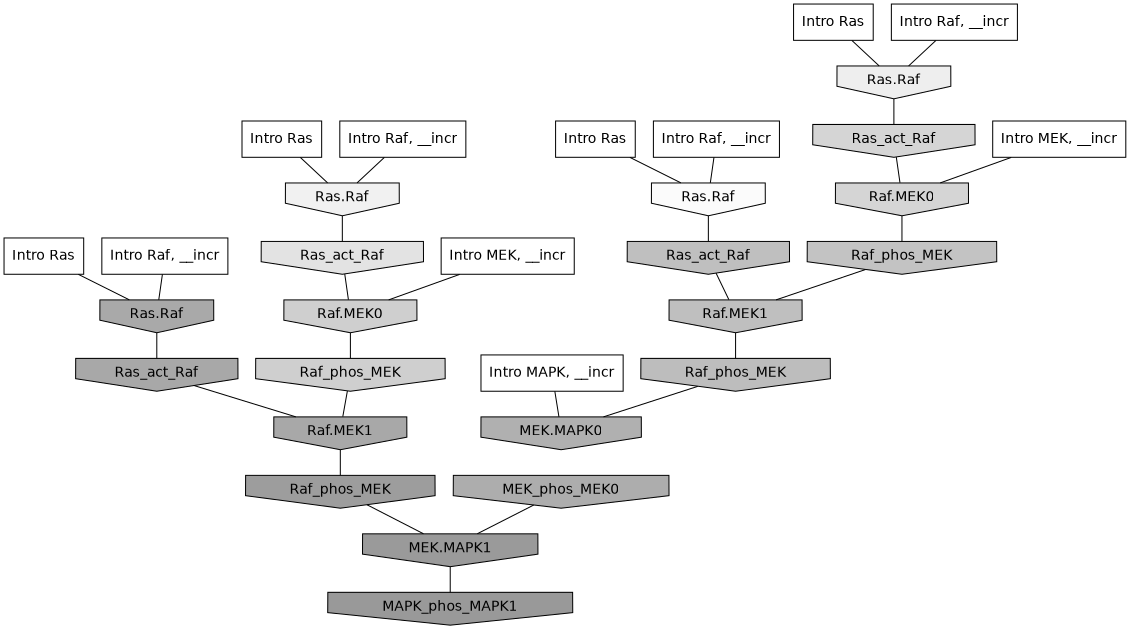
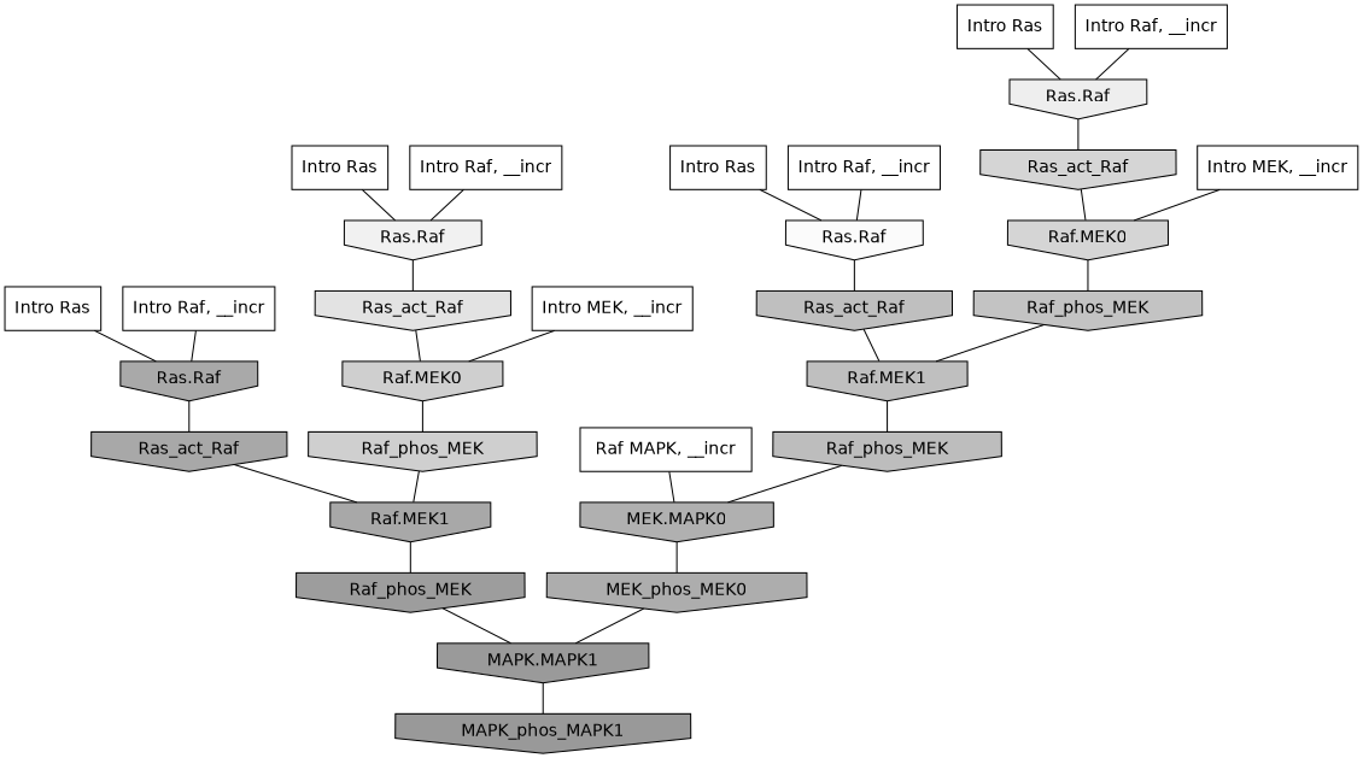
  digraph {
    fontname="DejaVu Sans"
    rankdir=TB
    ranksep=0.30
    node [fillcolor="0.000 0.000 1.000" fontname="DejaVu Sans" shape=invhouse style=filled]
    edge [color="0.000 0.000 0.000" dir=none fontname="DejaVu Sans"]
    n1 [label="Intro Ras" shape=rectangle]
    n2 [fillcolor="0.000 0.000 0.661" label="Ras.Raf"]
    n3 [fillcolor="0.000 0.000 0.660" label=Ras_act_Raf]
    n4 [label="Intro Ras" shape=rectangle]
    n5 [fillcolor="0.000 0.000 0.943" label="Ras.Raf"]
    n6 [fillcolor="0.000 0.000 0.887" label=Ras_act_Raf]
    n7 [label="Intro Ras" shape=rectangle]
    n8 [fillcolor="0.000 0.000 0.932" label="Ras.Raf"]
    n9 [fillcolor="0.000 0.000 0.835" label=Ras_act_Raf]
    n10 [label="Intro Ras" shape=rectangle]
    n11 [fillcolor="0.000 0.000 0.983" label="Ras.Raf"]
    n12 [fillcolor="0.000 0.000 0.748" label=Ras_act_Raf]
    n13 [label="Intro Raf, __incr" shape=rectangle]
    n14 [label="Intro Raf, __incr" shape=rectangle]
    n15 [label="Intro Raf, __incr" shape=rectangle]
    n16 [label="Intro Raf, __incr" shape=rectangle]
    n17 [label="Intro MEK, __incr" shape=rectangle]
    n18 [fillcolor="0.000 0.000 0.835" label="Raf.MEK0"]
    n19 [fillcolor="0.000 0.000 0.765" label=Raf_phos_MEK]
    n20 [label="Intro MEK, __incr" shape=rectangle]
    n21 [fillcolor="0.000 0.000 0.809" label="Raf.MEK0"]
    n22 [fillcolor="0.000 0.000 0.809" label=Raf_phos_MEK]
-   n23 [label="Intro MAPK, __incr" shape=rectangle]
+   n23 [label="Raf MAPK, __incr" shape=rectangle]
    n24 [fillcolor="0.000 0.000 0.688" label="MEK.MAPK0"]
    n25 [fillcolor="0.000 0.000 0.678" label=MEK_phos_MEK0]
    n26 [fillcolor="0.000 0.000 0.748" label="Raf.MEK1"]
    n27 [fillcolor="0.000 0.000 0.659" label="Raf.MEK1"]
    n28 [fillcolor="0.000 0.000 0.614" label=Raf_phos_MEK]
    n29 [fillcolor="0.000 0.000 0.740" label=Raf_phos_MEK]
-   n30 [fillcolor="0.000 0.000 0.604" label="MEK.MAPK1"]
+   n30 [fillcolor="0.000 0.000 0.604" label="MAPK.MAPK1"]
    n31 [fillcolor="0.000 0.000 0.600" label=MAPK_phos_MAPK1]
    n1 -> n2
    n2 -> n3
    n3 -> n27
    n4 -> n5
    n5 -> n6
    n6 -> n21
    n7 -> n8
    n8 -> n9
    n9 -> n18
    n10 -> n11
    n11 -> n12
    n12 -> n26
    n13 -> n5
    n14 -> n11
    n15 -> n8
    n16 -> n2
    n17 -> n18
    n18 -> n19
    n19 -> n26
    n20 -> n21
    n21 -> n22
    n22 -> n27
    n23 -> n24
+   n24 -> n25
    n25 -> n30
    n26 -> n29
    n27 -> n28
    n28 -> n30
    n29 -> n24
    n30 -> n31
  }
